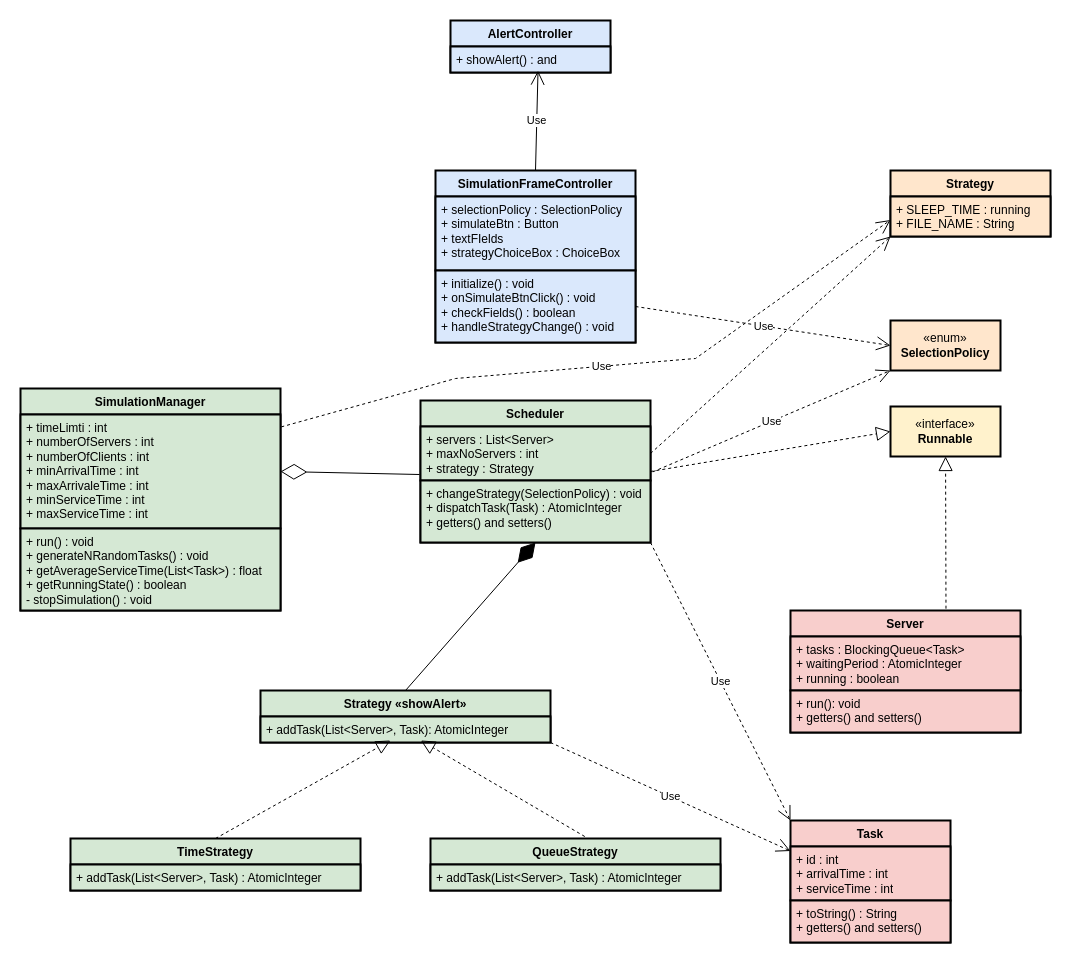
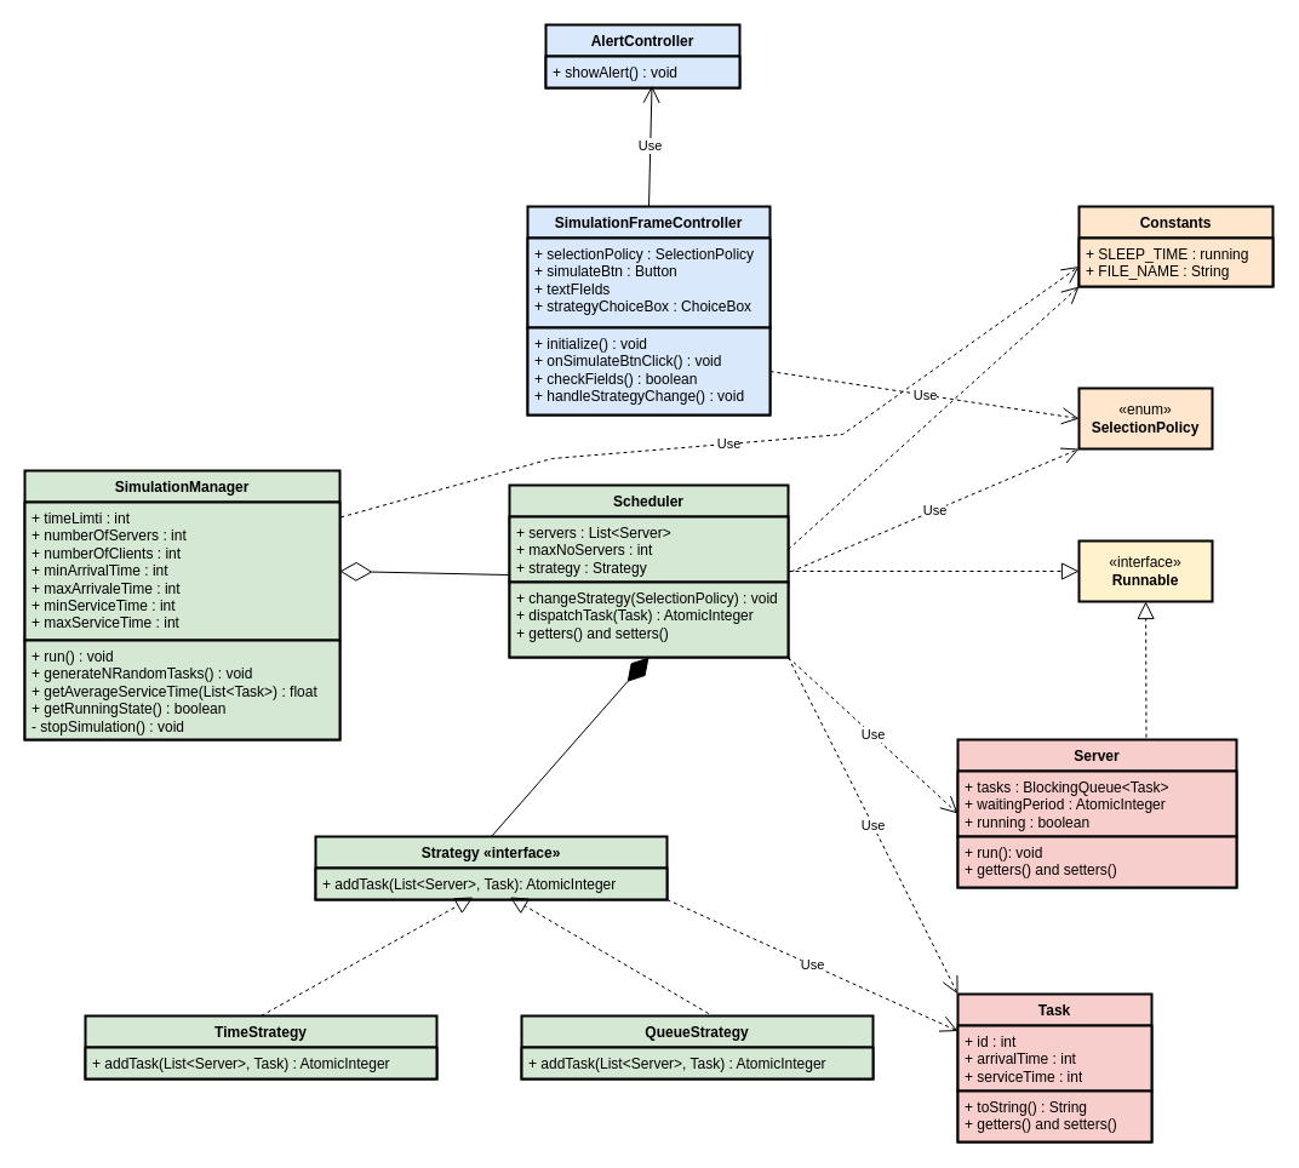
  <mxCell id="0" />
  <mxCell id="1" parent="0" />
  <mxCell id="2" value="Server" style="swimlane;fontStyle=1;align=center;verticalAlign=top;childLayout=stackLayout;horizontal=1;startSize=26;horizontalStack=0;resizeParent=1;resizeParentMax=0;resizeLast=0;collapsible=1;marginBottom=0;whiteSpace=wrap;html=1;fillColor=#f8cecc;strokeColor=light-dark(#000000, #d7817e);strokeWidth=2;" parent="1" vertex="1"><mxGeometry x="790" y="610" width="230" height="122" as="geometry" /></mxCell>
  <mxCell id="3" value="&lt;div&gt;+ tasks : BlockingQueue&amp;lt;Task&amp;gt;&lt;/div&gt;&lt;div&gt;+ waitingPeriod : AtomicInteger&lt;/div&gt;&lt;div&gt;+ running : boolean&lt;/div&gt;" style="text;strokeColor=light-dark(#000000, #d7817e);fillColor=#f8cecc;align=left;verticalAlign=top;spacingLeft=4;spacingRight=4;overflow=hidden;rotatable=0;points=[[0,0.5],[1,0.5]];portConstraint=eastwest;whiteSpace=wrap;html=1;strokeWidth=2;" parent="2" vertex="1"><mxGeometry y="26" width="230" height="54" as="geometry" /></mxCell>
  <mxCell id="4" value="&lt;div&gt;+ run(): void&lt;/div&gt;&lt;div&gt;+ getters() and setters()&lt;/div&gt;" style="text;strokeColor=light-dark(#000000, #d7817e);fillColor=#f8cecc;align=left;verticalAlign=top;spacingLeft=4;spacingRight=4;overflow=hidden;rotatable=0;points=[[0,0.5],[1,0.5]];portConstraint=eastwest;whiteSpace=wrap;html=1;strokeWidth=2;" parent="2" vertex="1"><mxGeometry y="80" width="230" height="42" as="geometry" /></mxCell>
  <mxCell id="5" value="AlertController" style="swimlane;fontStyle=1;align=center;verticalAlign=top;childLayout=stackLayout;horizontal=1;startSize=26;horizontalStack=0;resizeParent=1;resizeParentMax=0;resizeLast=0;collapsible=1;marginBottom=0;whiteSpace=wrap;html=1;fillColor=#dae8fc;strokeColor=light-dark(#000000, #5c79a3);strokeWidth=2;" parent="1" vertex="1"><mxGeometry x="450" y="20" width="160" height="52" as="geometry" /></mxCell>
- <mxCell id="6" value="+ showAlert() : and" style="text;strokeColor=light-dark(#000000, #5c79a3);fillColor=#dae8fc;align=left;verticalAlign=top;spacingLeft=4;spacingRight=4;overflow=hidden;rotatable=0;points=[[0,0.5],[1,0.5]];portConstraint=eastwest;whiteSpace=wrap;html=1;strokeWidth=2;" parent="5" vertex="1"><mxGeometry y="26" width="160" height="26" as="geometry" /></mxCell>
+ <mxCell id="6" value="+ showAlert() : void" style="text;strokeColor=light-dark(#000000, #5c79a3);fillColor=#dae8fc;align=left;verticalAlign=top;spacingLeft=4;spacingRight=4;overflow=hidden;rotatable=0;points=[[0,0.5],[1,0.5]];portConstraint=eastwest;whiteSpace=wrap;html=1;strokeWidth=2;" parent="5" vertex="1"><mxGeometry y="26" width="160" height="26" as="geometry" /></mxCell>
  <mxCell id="7" value="Task" style="swimlane;fontStyle=1;align=center;verticalAlign=top;childLayout=stackLayout;horizontal=1;startSize=26;horizontalStack=0;resizeParent=1;resizeParentMax=0;resizeLast=0;collapsible=1;marginBottom=0;whiteSpace=wrap;html=1;fillColor=#f8cecc;strokeColor=light-dark(#000000, #d7817e);strokeWidth=2;" parent="1" vertex="1"><mxGeometry x="790" y="820" width="160" height="122" as="geometry" /></mxCell>
  <mxCell id="8" value="&lt;div&gt;+ id : int&lt;/div&gt;&lt;div&gt;+ arrivalTime : int&lt;/div&gt;&lt;div&gt;+ serviceTime : int&lt;/div&gt;" style="text;strokeColor=light-dark(#000000, #d7817e);fillColor=#f8cecc;align=left;verticalAlign=top;spacingLeft=4;spacingRight=4;overflow=hidden;rotatable=0;points=[[0,0.5],[1,0.5]];portConstraint=eastwest;whiteSpace=wrap;html=1;strokeWidth=2;" parent="7" vertex="1"><mxGeometry y="26" width="160" height="54" as="geometry" /></mxCell>
  <mxCell id="9" value="&lt;div&gt;+ toString() : String&lt;/div&gt;&lt;div&gt;+ getters() and setters()&lt;/div&gt;" style="text;strokeColor=light-dark(#000000, #d7817e);fillColor=#f8cecc;align=left;verticalAlign=top;spacingLeft=4;spacingRight=4;overflow=hidden;rotatable=0;points=[[0,0.5],[1,0.5]];portConstraint=eastwest;whiteSpace=wrap;html=1;strokeWidth=2;" parent="7" vertex="1"><mxGeometry y="80" width="160" height="42" as="geometry" /></mxCell>
  <mxCell id="10" value="SimulationFrameController" style="swimlane;fontStyle=1;align=center;verticalAlign=top;childLayout=stackLayout;horizontal=1;startSize=26;horizontalStack=0;resizeParent=1;resizeParentMax=0;resizeLast=0;collapsible=1;marginBottom=0;whiteSpace=wrap;html=1;fillColor=#dae8fc;strokeColor=light-dark(#000000, #5c79a3);strokeWidth=2;" parent="1" vertex="1"><mxGeometry x="435" y="170" width="200" height="172" as="geometry" /></mxCell>
  <mxCell id="11" value="&lt;div&gt;+ selectionPolicy : SelectionPolicy&lt;/div&gt;&lt;div&gt;+ simulateBtn : Button&lt;/div&gt;&lt;div&gt;+ textFIelds&lt;/div&gt;&lt;div&gt;+ strategyChoiceBox : ChoiceBox&lt;/div&gt;" style="text;strokeColor=light-dark(#000000, #5c79a3);fillColor=#dae8fc;align=left;verticalAlign=top;spacingLeft=4;spacingRight=4;overflow=hidden;rotatable=0;points=[[0,0.5],[1,0.5]];portConstraint=eastwest;whiteSpace=wrap;html=1;strokeWidth=2;" parent="10" vertex="1"><mxGeometry y="26" width="200" height="74" as="geometry" /></mxCell>
  <mxCell id="12" value="&lt;div&gt;+ initialize() : void&lt;/div&gt;&lt;div&gt;+ onSimulateBtnClick() : void&lt;/div&gt;&lt;div&gt;+ checkFields() : boolean&lt;/div&gt;&lt;div&gt;+ handleStrategyChange() : void&lt;/div&gt;" style="text;strokeColor=light-dark(#000000, #5c79a3);fillColor=#dae8fc;align=left;verticalAlign=top;spacingLeft=4;spacingRight=4;overflow=hidden;rotatable=0;points=[[0,0.5],[1,0.5]];portConstraint=eastwest;whiteSpace=wrap;html=1;strokeWidth=2;" parent="10" vertex="1"><mxGeometry y="100" width="200" height="72" as="geometry" /></mxCell>
- <mxCell id="13" value="Strategy" style="swimlane;fontStyle=1;align=center;verticalAlign=top;childLayout=stackLayout;horizontal=1;startSize=26;horizontalStack=0;resizeParent=1;resizeParentMax=0;resizeLast=0;collapsible=1;marginBottom=0;whiteSpace=wrap;html=1;fillColor=#ffe6cc;strokeColor=light-dark(#000000, #996500);strokeWidth=2;" parent="1" vertex="1"><mxGeometry x="890" y="170" width="160" height="66" as="geometry" /></mxCell>
+ <mxCell id="13" value="Constants" style="swimlane;fontStyle=1;align=center;verticalAlign=top;childLayout=stackLayout;horizontal=1;startSize=26;horizontalStack=0;resizeParent=1;resizeParentMax=0;resizeLast=0;collapsible=1;marginBottom=0;whiteSpace=wrap;html=1;fillColor=#ffe6cc;strokeColor=light-dark(#000000, #996500);strokeWidth=2;" parent="1" vertex="1"><mxGeometry x="890" y="170" width="160" height="66" as="geometry" /></mxCell>
  <mxCell id="14" value="&lt;div&gt;+ SLEEP_TIME : running&lt;/div&gt;&lt;div&gt;+ FILE_NAME : String&lt;/div&gt;" style="text;strokeColor=light-dark(#000000, #996500);fillColor=#ffe6cc;align=left;verticalAlign=top;spacingLeft=4;spacingRight=4;overflow=hidden;rotatable=0;points=[[0,0.5],[1,0.5]];portConstraint=eastwest;whiteSpace=wrap;html=1;strokeWidth=2;" parent="13" vertex="1"><mxGeometry y="26" width="160" height="40" as="geometry" /></mxCell>
  <mxCell id="15" value="QueueStrategy" style="swimlane;fontStyle=1;align=center;verticalAlign=top;childLayout=stackLayout;horizontal=1;startSize=26;horizontalStack=0;resizeParent=1;resizeParentMax=0;resizeLast=0;collapsible=1;marginBottom=0;whiteSpace=wrap;html=1;fillColor=#d5e8d4;strokeColor=default;strokeWidth=2;" parent="1" vertex="1"><mxGeometry x="430" y="838" width="290" height="52" as="geometry" /></mxCell>
  <mxCell id="16" value="+ addTask(List&amp;lt;Server&amp;gt;, Task) : AtomicInteger" style="text;strokeColor=default;fillColor=#d5e8d4;align=left;verticalAlign=top;spacingLeft=4;spacingRight=4;overflow=hidden;rotatable=0;points=[[0,0.5],[1,0.5]];portConstraint=eastwest;whiteSpace=wrap;html=1;strokeWidth=2;" parent="15" vertex="1"><mxGeometry y="26" width="290" height="26" as="geometry" /></mxCell>
  <mxCell id="17" value="TimeStrategy" style="swimlane;fontStyle=1;align=center;verticalAlign=top;childLayout=stackLayout;horizontal=1;startSize=26;horizontalStack=0;resizeParent=1;resizeParentMax=0;resizeLast=0;collapsible=1;marginBottom=0;whiteSpace=wrap;html=1;fillColor=#d5e8d4;strokeColor=default;strokeWidth=2;" parent="1" vertex="1"><mxGeometry x="70" y="838" width="290" height="52" as="geometry" /></mxCell>
  <mxCell id="18" value="+ addTask(List&amp;lt;Server&amp;gt;, Task) : AtomicInteger" style="text;strokeColor=default;fillColor=#d5e8d4;align=left;verticalAlign=top;spacingLeft=4;spacingRight=4;overflow=hidden;rotatable=0;points=[[0,0.5],[1,0.5]];portConstraint=eastwest;whiteSpace=wrap;html=1;strokeWidth=2;" parent="17" vertex="1"><mxGeometry y="26" width="290" height="26" as="geometry" /></mxCell>
  <mxCell id="19" value="SimulationManager" style="swimlane;fontStyle=1;align=center;verticalAlign=top;childLayout=stackLayout;horizontal=1;startSize=26;horizontalStack=0;resizeParent=1;resizeParentMax=0;resizeLast=0;collapsible=1;marginBottom=0;whiteSpace=wrap;html=1;fillColor=#d5e8d4;strokeColor=#000000;strokeWidth=2;" parent="1" vertex="1"><mxGeometry x="20" y="388" width="260" height="222" as="geometry" /></mxCell>
  <mxCell id="20" value="Use" style="endArrow=open;endSize=12;dashed=1;html=1;rounded=0;entryX=0;entryY=0.75;entryDx=0;entryDy=0;" parent="19" target="13" edge="1"><mxGeometry width="160" relative="1" as="geometry"><mxPoint x="255" y="40" as="sourcePoint" /><mxPoint x="435" y="-30" as="targetPoint" /><Array as="points"><mxPoint x="435" y="-10" /><mxPoint x="675" y="-30" /></Array></mxGeometry></mxCell>
  <mxCell id="21" value="&lt;div&gt;+ timeLimti : int&lt;/div&gt;&lt;div&gt;+ numberOfServers : int&lt;/div&gt;&lt;div&gt;+ numberOfClients : int&lt;/div&gt;&lt;div&gt;+ minArrivalTime : int&lt;/div&gt;&lt;div&gt;+ maxArrivaleTime : int&lt;/div&gt;&lt;div&gt;+ minServiceTime : int&lt;/div&gt;&lt;div&gt;+ maxServiceTime : int&lt;/div&gt;" style="text;strokeColor=#000000;fillColor=#d5e8d4;align=left;verticalAlign=top;spacingLeft=4;spacingRight=4;overflow=hidden;rotatable=0;points=[[0,0.5],[1,0.5]];portConstraint=eastwest;whiteSpace=wrap;html=1;strokeWidth=2;" parent="19" vertex="1"><mxGeometry y="26" width="260" height="114" as="geometry" /></mxCell>
  <mxCell id="22" value="&lt;div&gt;+ run() : void&lt;/div&gt;&lt;div&gt;+ generateNRandomTasks() : void&lt;/div&gt;&lt;div&gt;+ getAverageServiceTime(List&amp;lt;Task&amp;gt;) : float&lt;/div&gt;&lt;div&gt;+ getRunningState() : boolean&lt;/div&gt;&lt;div&gt;- stopSimulation() : void&lt;/div&gt;" style="text;strokeColor=#000000;fillColor=#d5e8d4;align=left;verticalAlign=top;spacingLeft=4;spacingRight=4;overflow=hidden;rotatable=0;points=[[0,0.5],[1,0.5]];portConstraint=eastwest;whiteSpace=wrap;html=1;strokeWidth=2;" parent="19" vertex="1"><mxGeometry y="140" width="260" height="82" as="geometry" /></mxCell>
- <mxCell id="23" value="Strategy «showAlert»" style="swimlane;fontStyle=1;align=center;verticalAlign=top;childLayout=stackLayout;horizontal=1;startSize=26;horizontalStack=0;resizeParent=1;resizeParentMax=0;resizeLast=0;collapsible=1;marginBottom=0;whiteSpace=wrap;html=1;fillColor=#d5e8d4;strokeColor=#000000;strokeWidth=2;" parent="1" vertex="1"><mxGeometry x="260" y="690" width="290" height="52" as="geometry" /></mxCell>
+ <mxCell id="23" value="Strategy «interface»" style="swimlane;fontStyle=1;align=center;verticalAlign=top;childLayout=stackLayout;horizontal=1;startSize=26;horizontalStack=0;resizeParent=1;resizeParentMax=0;resizeLast=0;collapsible=1;marginBottom=0;whiteSpace=wrap;html=1;fillColor=#d5e8d4;strokeColor=#000000;strokeWidth=2;" parent="1" vertex="1"><mxGeometry x="260" y="690" width="290" height="52" as="geometry" /></mxCell>
  <mxCell id="24" value="+ addTask(List&amp;lt;Server&amp;gt;, Task): AtomicInteger" style="text;strokeColor=#000000;fillColor=#d5e8d4;align=left;verticalAlign=top;spacingLeft=4;spacingRight=4;overflow=hidden;rotatable=0;points=[[0,0.5],[1,0.5]];portConstraint=eastwest;whiteSpace=wrap;html=1;strokeWidth=2;" parent="23" vertex="1"><mxGeometry y="26" width="290" height="26" as="geometry" /></mxCell>
  <mxCell id="25" value="Scheduler" style="swimlane;fontStyle=1;align=center;verticalAlign=top;childLayout=stackLayout;horizontal=1;startSize=26;horizontalStack=0;resizeParent=1;resizeParentMax=0;resizeLast=0;collapsible=1;marginBottom=0;whiteSpace=wrap;html=1;fillColor=#d5e8d4;strokeColor=default;strokeWidth=2;" parent="1" vertex="1"><mxGeometry x="420" y="400" width="230" height="142" as="geometry" /></mxCell>
  <mxCell id="26" value="&lt;div&gt;+ servers : List&amp;lt;Server&amp;gt;&lt;/div&gt;&lt;div&gt;+ maxNoServers : int&lt;/div&gt;&lt;div&gt;+ strategy : Strategy&lt;/div&gt;" style="text;strokeColor=default;fillColor=#d5e8d4;align=left;verticalAlign=top;spacingLeft=4;spacingRight=4;overflow=hidden;rotatable=0;points=[[0,0.5],[1,0.5]];portConstraint=eastwest;whiteSpace=wrap;html=1;strokeWidth=2;" parent="25" vertex="1"><mxGeometry y="26" width="230" height="54" as="geometry" /></mxCell>
  <mxCell id="27" value="&lt;div&gt;+ changeStr&lt;span style=&quot;white-space: pre;&quot;&gt;ategy(SelectionPolicy) : void&lt;/span&gt;&lt;/div&gt;&lt;div&gt;&lt;span style=&quot;white-space: pre;&quot;&gt;+ dispatchTask(Task) : AtomicInteger&lt;/span&gt;&lt;/div&gt;&lt;div&gt;&lt;span style=&quot;white-space: pre;&quot;&gt;+ getters() and setters()&lt;/span&gt;&lt;/div&gt;" style="text;strokeColor=default;fillColor=#d5e8d4;align=left;verticalAlign=top;spacingLeft=4;spacingRight=4;overflow=hidden;rotatable=0;points=[[0,0.5],[1,0.5]];portConstraint=eastwest;whiteSpace=wrap;html=1;strokeWidth=2;" parent="25" vertex="1"><mxGeometry y="80" width="230" height="62" as="geometry" /></mxCell>
- <mxCell id="28" value="«interface»&lt;br&gt;&lt;b&gt;Runnable&lt;/b&gt;" style="html=1;whiteSpace=wrap;fillColor=#fff2cc;strokeColor=light-dark(#000000, #6d5100);strokeWidth=2;" parent="1" vertex="1"><mxGeometry x="890" y="406" width="110" height="50" as="geometry" /></mxCell>
+ <mxCell id="28" value="«interface»&lt;br&gt;&lt;b&gt;Runnable&lt;/b&gt;" style="html=1;whiteSpace=wrap;fillColor=#fff2cc;strokeColor=light-dark(#000000, #6d5100);strokeWidth=2;" parent="1" vertex="1"><mxGeometry x="890" y="446" width="110" height="50" as="geometry" /></mxCell>
  <mxCell id="29" value="«enum»&lt;br&gt;&lt;b&gt;SelectionPolicy&lt;/b&gt;" style="html=1;whiteSpace=wrap;fillColor=#ffe6cc;strokeColor=light-dark(#000000, #9577a3);strokeWidth=2;" parent="1" vertex="1"><mxGeometry x="890" y="320" width="110" height="50" as="geometry" /></mxCell>
  <mxCell id="30" value="" style="endArrow=block;dashed=1;endFill=0;endSize=12;html=1;rounded=0;exitX=0.5;exitY=0;exitDx=0;exitDy=0;entryX=0.448;entryY=0.923;entryDx=0;entryDy=0;entryPerimeter=0;" parent="1" source="17" target="24" edge="1"><mxGeometry width="160" relative="1" as="geometry"><mxPoint x="240" y="790" as="sourcePoint" /><mxPoint x="400" y="790" as="targetPoint" /></mxGeometry></mxCell>
  <mxCell id="31" value="" style="endArrow=block;dashed=1;endFill=0;endSize=12;html=1;rounded=0;exitX=0.532;exitY=-0.038;exitDx=0;exitDy=0;exitPerimeter=0;entryX=0.553;entryY=0.923;entryDx=0;entryDy=0;entryPerimeter=0;" parent="1" source="15" target="24" edge="1"><mxGeometry width="160" relative="1" as="geometry"><mxPoint x="640" y="770" as="sourcePoint" /><mxPoint x="800" y="770" as="targetPoint" /></mxGeometry></mxCell>
  <mxCell id="32" value="" style="endArrow=diamondThin;endFill=1;endSize=24;html=1;rounded=0;entryX=0.5;entryY=1;entryDx=0;entryDy=0;exitX=0.5;exitY=0;exitDx=0;exitDy=0;" parent="1" source="23" target="25" edge="1"><mxGeometry width="160" relative="1" as="geometry"><mxPoint x="500" y="590" as="sourcePoint" /><mxPoint x="660" y="590" as="targetPoint" /></mxGeometry></mxCell>
  <mxCell id="33" value="" style="endArrow=diamondThin;endFill=0;endSize=24;html=1;rounded=0;entryX=1;entryY=0.5;entryDx=0;entryDy=0;exitX=-0.004;exitY=0.889;exitDx=0;exitDy=0;exitPerimeter=0;" parent="1" source="26" target="21" edge="1"><mxGeometry width="160" relative="1" as="geometry"><mxPoint x="280" y="540" as="sourcePoint" /><mxPoint x="440" y="540" as="targetPoint" /></mxGeometry></mxCell>
+ <mxCell id="34" value="Use" style="endArrow=open;endSize=12;dashed=1;html=1;rounded=0;exitX=1;exitY=1;exitDx=0;exitDy=0;entryX=0;entryY=0.5;entryDx=0;entryDy=0;" parent="1" source="25" target="2" edge="1"><mxGeometry width="160" relative="1" as="geometry"><mxPoint x="750" y="500" as="sourcePoint" /><mxPoint x="910" y="500" as="targetPoint" /></mxGeometry></mxCell>
  <mxCell id="35" value="Use" style="endArrow=open;endSize=12;dashed=1;html=1;rounded=0;entryX=0;entryY=0;entryDx=0;entryDy=0;exitX=1;exitY=1;exitDx=0;exitDy=0;" parent="1" source="25" target="7" edge="1"><mxGeometry width="160" relative="1" as="geometry"><mxPoint x="630" y="590" as="sourcePoint" /><mxPoint x="800" y="681" as="targetPoint" /></mxGeometry></mxCell>
  <mxCell id="36" value="Use" style="endArrow=open;endSize=12;dashed=1;html=1;rounded=0;exitX=1;exitY=1;exitDx=0;exitDy=0;entryX=0;entryY=0.25;entryDx=0;entryDy=0;" parent="1" source="23" target="7" edge="1"><mxGeometry width="160" relative="1" as="geometry"><mxPoint x="480" y="622" as="sourcePoint" /><mxPoint x="620" y="751" as="targetPoint" /></mxGeometry></mxCell>
  <mxCell id="37" value="" style="endArrow=block;dashed=1;endFill=0;endSize=12;html=1;rounded=0;exitX=0.676;exitY=-0.015;exitDx=0;exitDy=0;exitPerimeter=0;" parent="1" source="2" target="28" edge="1"><mxGeometry width="160" relative="1" as="geometry"><mxPoint x="945" y="600" as="sourcePoint" /><mxPoint x="844.33" y="504.65" as="targetPoint" /></mxGeometry></mxCell>
  <mxCell id="38" value="" style="endArrow=block;dashed=1;endFill=0;endSize=12;html=1;rounded=0;entryX=0;entryY=0.5;entryDx=0;entryDy=0;" parent="1" target="28" edge="1"><mxGeometry width="160" relative="1" as="geometry"><mxPoint x="650" y="471" as="sourcePoint" /><mxPoint x="865" y="352" as="targetPoint" /></mxGeometry></mxCell>
  <mxCell id="39" value="Use" style="endArrow=open;endSize=12;dashed=1;html=1;rounded=0;exitX=1.01;exitY=0.84;exitDx=0;exitDy=0;exitPerimeter=0;entryX=0;entryY=1;entryDx=0;entryDy=0;" parent="1" source="26" target="29" edge="1"><mxGeometry width="160" relative="1" as="geometry"><mxPoint x="960" y="400" as="sourcePoint" /><mxPoint x="1120" y="400" as="targetPoint" /></mxGeometry></mxCell>
  <mxCell id="40" value="Use" style="endArrow=open;endSize=12;dashed=1;html=1;rounded=0;exitX=1;exitY=0.5;exitDx=0;exitDy=0;entryX=0;entryY=0.5;entryDx=0;entryDy=0;" parent="1" source="12" target="29" edge="1"><mxGeometry width="160" relative="1" as="geometry"><mxPoint x="662" y="481" as="sourcePoint" /><mxPoint x="800" y="390" as="targetPoint" /></mxGeometry></mxCell>
  <mxCell id="41" value="Use" style="endArrow=open;endSize=12;dashed=0;html=1;rounded=0;exitX=0.5;exitY=0;exitDx=0;exitDy=0;entryX=0.547;entryY=0.931;entryDx=0;entryDy=0;entryPerimeter=0;" parent="1" source="10" target="6" edge="1"><mxGeometry width="160" relative="1" as="geometry"><mxPoint x="210" y="300" as="sourcePoint" /><mxPoint x="535" y="70" as="targetPoint" /></mxGeometry></mxCell>
  <mxCell id="42" value="" style="endArrow=open;endSize=12;dashed=1;html=1;rounded=0;exitX=1;exitY=0.5;exitDx=0;exitDy=0;entryX=0;entryY=1;entryDx=0;entryDy=0;" parent="1" source="26" target="13" edge="1"><mxGeometry width="160" relative="1" as="geometry"><mxPoint x="730" y="390" as="sourcePoint" /><mxPoint x="890" y="390" as="targetPoint" /></mxGeometry></mxCell>
